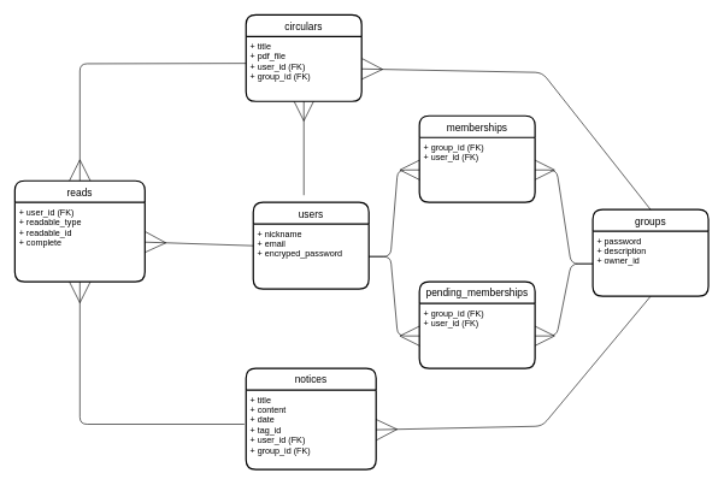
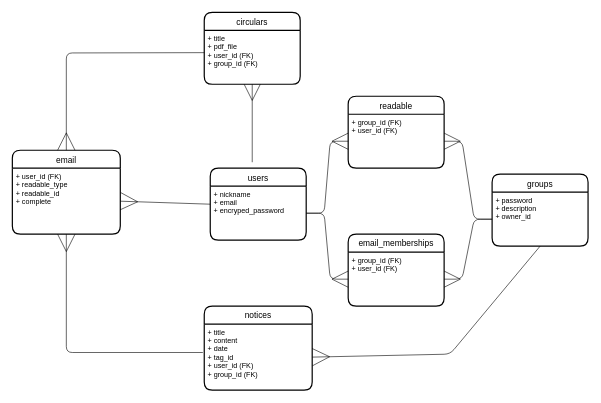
  <mxCell id="0" />
  <mxCell id="1" parent="0" />
  <mxCell id="2" value="users" style="swimlane;childLayout=stackLayout;horizontal=1;startSize=30;horizontalStack=0;rounded=1;fontSize=14;fontStyle=0;strokeWidth=2;resizeParent=0;resizeLast=1;shadow=0;dashed=0;align=center;" parent="1" vertex="1"><mxGeometry x="350" y="280" width="160" height="120" as="geometry" /></mxCell>
  <mxCell id="3" value="+ nickname&#10;+ email&#10;+ encryped_password" style="align=left;strokeColor=none;fillColor=none;spacingLeft=4;fontSize=12;verticalAlign=top;resizable=0;rotatable=0;part=1;" parent="2" vertex="1"><mxGeometry y="30" width="160" height="90" as="geometry" /></mxCell>
  <mxCell id="4" value="groups" style="swimlane;childLayout=stackLayout;horizontal=1;startSize=30;horizontalStack=0;rounded=1;fontSize=14;fontStyle=0;strokeWidth=2;resizeParent=0;resizeLast=1;shadow=0;dashed=0;align=center;" parent="1" vertex="1"><mxGeometry x="820" y="290" width="160" height="120" as="geometry" /></mxCell>
  <mxCell id="5" value="+ password&#10;+ description&#10;+ owner_id" style="align=left;strokeColor=none;fillColor=none;spacingLeft=4;fontSize=12;verticalAlign=top;resizable=0;rotatable=0;part=1;" parent="4" vertex="1"><mxGeometry y="30" width="160" height="90" as="geometry" /></mxCell>
  <mxCell id="6" value="notices" style="swimlane;childLayout=stackLayout;horizontal=1;startSize=30;horizontalStack=0;rounded=1;fontSize=14;fontStyle=0;strokeWidth=2;resizeParent=0;resizeLast=1;shadow=0;dashed=0;align=center;" parent="1" vertex="1"><mxGeometry x="340" y="510" width="180" height="140" as="geometry" /></mxCell>
  <mxCell id="7" value="+ title&#10;+ content&#10;+ date&#10;+ tag_id&#10;+ user_id (FK)&#10;+ group_id (FK)" style="align=left;strokeColor=none;fillColor=none;spacingLeft=4;fontSize=12;verticalAlign=top;resizable=0;rotatable=0;part=1;" parent="6" vertex="1"><mxGeometry y="30" width="180" height="110" as="geometry" /></mxCell>
  <mxCell id="8" value="circulars" style="swimlane;childLayout=stackLayout;horizontal=1;startSize=30;horizontalStack=0;rounded=1;fontSize=14;fontStyle=0;strokeWidth=2;resizeParent=0;resizeLast=1;shadow=0;dashed=0;align=center;" parent="1" vertex="1"><mxGeometry x="340" y="20" width="160" height="120" as="geometry" /></mxCell>
  <mxCell id="9" value="+ title&#10;+ pdf_file&#10;+ user_id (FK)&#10;+ group_id (FK)" style="align=left;strokeColor=none;fillColor=none;spacingLeft=4;fontSize=12;verticalAlign=top;resizable=0;rotatable=0;part=1;" parent="8" vertex="1"><mxGeometry y="30" width="160" height="90" as="geometry" /></mxCell>
  <mxCell id="10" value="" style="fontSize=12;html=1;endArrow=ERmany;entryX=1;entryY=0.5;entryDx=0;entryDy=0;exitX=0.5;exitY=1;exitDx=0;exitDy=0;startSize=33;endSize=27;" parent="1" source="5" target="7" edge="1"><mxGeometry width="100" height="100" relative="1" as="geometry"><mxPoint x="580" y="430" as="sourcePoint" /><mxPoint x="580" y="540" as="targetPoint" /><Array as="points"><mxPoint x="750" y="590" /></Array></mxGeometry></mxCell>
  <mxCell id="11" value="" style="fontSize=12;html=1;endArrow=ERmany;entryX=0.5;entryY=1;entryDx=0;entryDy=0;targetPerimeterSpacing=0;endSize=25;" parent="1" target="9" edge="1"><mxGeometry width="100" height="100" relative="1" as="geometry"><mxPoint x="420" y="270" as="sourcePoint" /><mxPoint x="530" y="202.33" as="targetPoint" /></mxGeometry></mxCell>
- <mxCell id="12" value="" style="fontSize=12;html=1;endArrow=ERmany;entryX=1;entryY=0.5;entryDx=0;entryDy=0;exitX=0.5;exitY=0;exitDx=0;exitDy=0;startSize=33;endSize=27;" parent="1" source="4" target="9" edge="1"><mxGeometry width="100" height="100" relative="1" as="geometry"><mxPoint x="680" y="170" as="sourcePoint" /><mxPoint x="530" y="270" as="targetPoint" /><Array as="points"><mxPoint x="750" y="100" /></Array></mxGeometry></mxCell>
- <mxCell id="13" value="reads" style="swimlane;childLayout=stackLayout;horizontal=1;startSize=30;horizontalStack=0;rounded=1;fontSize=14;fontStyle=0;strokeWidth=2;resizeParent=0;resizeLast=1;shadow=0;dashed=0;align=center;" parent="1" vertex="1"><mxGeometry x="20" y="250" width="180" height="140" as="geometry" /></mxCell>
+ <mxCell id="13" value="email" style="swimlane;childLayout=stackLayout;horizontal=1;startSize=30;horizontalStack=0;rounded=1;fontSize=14;fontStyle=0;strokeWidth=2;resizeParent=0;resizeLast=1;shadow=0;dashed=0;align=center;" parent="1" vertex="1"><mxGeometry x="20" y="250" width="180" height="140" as="geometry" /></mxCell>
  <mxCell id="14" value="+ user_id (FK)&#10;+ readable_type&#10;+ readable_id&#10;+ complete" style="align=left;strokeColor=none;fillColor=none;spacingLeft=4;fontSize=12;verticalAlign=top;resizable=0;rotatable=0;part=1;" parent="13" vertex="1"><mxGeometry y="30" width="180" height="110" as="geometry" /></mxCell>
  <mxCell id="15" value="" style="fontSize=12;html=1;endArrow=ERmany;entryX=1;entryY=0.5;entryDx=0;entryDy=0;exitX=0;exitY=0.5;exitDx=0;exitDy=0;startSize=33;endSize=27;" parent="1" source="2" target="14" edge="1"><mxGeometry width="100" height="100" relative="1" as="geometry"><mxPoint x="199.5" y="250" as="sourcePoint" /><mxPoint x="199.5" y="360" as="targetPoint" /></mxGeometry></mxCell>
  <mxCell id="16" value="" style="fontSize=12;html=1;endArrow=ERmany;entryX=0.5;entryY=1;entryDx=0;entryDy=0;exitX=-0.013;exitY=0.43;exitDx=0;exitDy=0;startSize=33;endSize=27;exitPerimeter=0;edgeStyle=orthogonalEdgeStyle;" parent="1" source="7" target="14" edge="1"><mxGeometry width="100" height="100" relative="1" as="geometry"><mxPoint x="320" y="620" as="sourcePoint" /><mxPoint x="170" y="670" as="targetPoint" /></mxGeometry></mxCell>
  <mxCell id="17" value="" style="fontSize=12;html=1;endArrow=ERmany;entryX=0.5;entryY=0;entryDx=0;entryDy=0;exitX=-0.013;exitY=0.43;exitDx=0;exitDy=0;startSize=33;endSize=27;exitPerimeter=0;edgeStyle=orthogonalEdgeStyle;" parent="1" target="13" edge="1"><mxGeometry width="100" height="100" relative="1" as="geometry"><mxPoint x="340" y="87.3" as="sourcePoint" /><mxPoint x="112.34" y="-110" as="targetPoint" /></mxGeometry></mxCell>
- <mxCell id="18" value="memberships" style="swimlane;childLayout=stackLayout;horizontal=1;startSize=30;horizontalStack=0;rounded=1;fontSize=14;fontStyle=0;strokeWidth=2;resizeParent=0;resizeLast=1;shadow=0;dashed=0;align=center;" parent="1" vertex="1"><mxGeometry x="580" y="160" width="160" height="120" as="geometry" /></mxCell>
+ <mxCell id="18" value="readable" style="swimlane;childLayout=stackLayout;horizontal=1;startSize=30;horizontalStack=0;rounded=1;fontSize=14;fontStyle=0;strokeWidth=2;resizeParent=0;resizeLast=1;shadow=0;dashed=0;align=center;" parent="1" vertex="1"><mxGeometry x="580" y="160" width="160" height="120" as="geometry" /></mxCell>
  <mxCell id="19" value="+ group_id (FK)&#10;+ user_id (FK)" style="align=left;strokeColor=none;fillColor=none;spacingLeft=4;fontSize=12;verticalAlign=top;resizable=0;rotatable=0;part=1;" parent="18" vertex="1"><mxGeometry y="30" width="160" height="90" as="geometry" /></mxCell>
  <mxCell id="20" value="" style="edgeStyle=entityRelationEdgeStyle;fontSize=12;html=1;endArrow=ERmany;exitX=1;exitY=0.5;exitDx=0;exitDy=0;targetPerimeterSpacing=0;endSize=25;entryX=0;entryY=0.5;entryDx=0;entryDy=0;" parent="1" source="3" target="19" edge="1"><mxGeometry width="100" height="100" relative="1" as="geometry"><mxPoint x="879.04" y="460" as="sourcePoint" /><mxPoint x="550" y="410" as="targetPoint" /></mxGeometry></mxCell>
  <mxCell id="21" value="" style="edgeStyle=entityRelationEdgeStyle;fontSize=12;html=1;endArrow=ERmany;entryX=1;entryY=0.5;entryDx=0;entryDy=0;exitX=0;exitY=0.5;exitDx=0;exitDy=0;targetPerimeterSpacing=0;endSize=25;" parent="1" source="5" target="19" edge="1"><mxGeometry width="100" height="100" relative="1" as="geometry"><mxPoint x="1129.04" y="190" as="sourcePoint" /><mxPoint x="820" y="192.33" as="targetPoint" /></mxGeometry></mxCell>
- <mxCell id="22" value="pending_memberships" style="swimlane;childLayout=stackLayout;horizontal=1;startSize=30;horizontalStack=0;rounded=1;fontSize=14;fontStyle=0;strokeWidth=2;resizeParent=0;resizeLast=1;shadow=0;dashed=0;align=center;" parent="1" vertex="1"><mxGeometry x="580" y="390" width="160" height="120" as="geometry" /></mxCell>
+ <mxCell id="22" value="email_memberships" style="swimlane;childLayout=stackLayout;horizontal=1;startSize=30;horizontalStack=0;rounded=1;fontSize=14;fontStyle=0;strokeWidth=2;resizeParent=0;resizeLast=1;shadow=0;dashed=0;align=center;" parent="1" vertex="1"><mxGeometry x="580" y="390" width="160" height="120" as="geometry" /></mxCell>
  <mxCell id="23" value="+ group_id (FK)&#10;+ user_id (FK)" style="align=left;strokeColor=none;fillColor=none;spacingLeft=4;fontSize=12;verticalAlign=top;resizable=0;rotatable=0;part=1;" parent="22" vertex="1"><mxGeometry y="30" width="160" height="90" as="geometry" /></mxCell>
  <mxCell id="24" value="" style="edgeStyle=entityRelationEdgeStyle;fontSize=12;html=1;endArrow=ERmany;entryX=1;entryY=0.5;entryDx=0;entryDy=0;exitX=0;exitY=0.5;exitDx=0;exitDy=0;targetPerimeterSpacing=0;endSize=25;" parent="1" source="5" target="23" edge="1"><mxGeometry width="100" height="100" relative="1" as="geometry"><mxPoint x="830" y="375" as="sourcePoint" /><mxPoint x="750" y="245" as="targetPoint" /></mxGeometry></mxCell>
  <mxCell id="25" value="" style="edgeStyle=entityRelationEdgeStyle;fontSize=12;html=1;endArrow=ERmany;exitX=1;exitY=0.5;exitDx=0;exitDy=0;targetPerimeterSpacing=0;endSize=25;entryX=0;entryY=0.5;entryDx=0;entryDy=0;" parent="1" source="3" target="23" edge="1"><mxGeometry width="100" height="100" relative="1" as="geometry"><mxPoint x="520" y="365" as="sourcePoint" /><mxPoint x="590" y="245" as="targetPoint" /></mxGeometry></mxCell>
